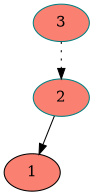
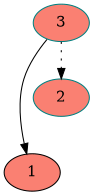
  digraph {
    node [color=teal fillcolor=salmon style=filled]
    edge [heightLimit=3 secondaryType=none village=Hamburg]
    1 [color=black]
    2
    3
-   2 -> 1 [primaryType=mainStreet style=solid weight=0]
+   3 -> 1 [primaryType=mainStreet style=solid weight=0]
    3 -> 2 [primaryType=sideStreet style=dotted weight=4]
  }
